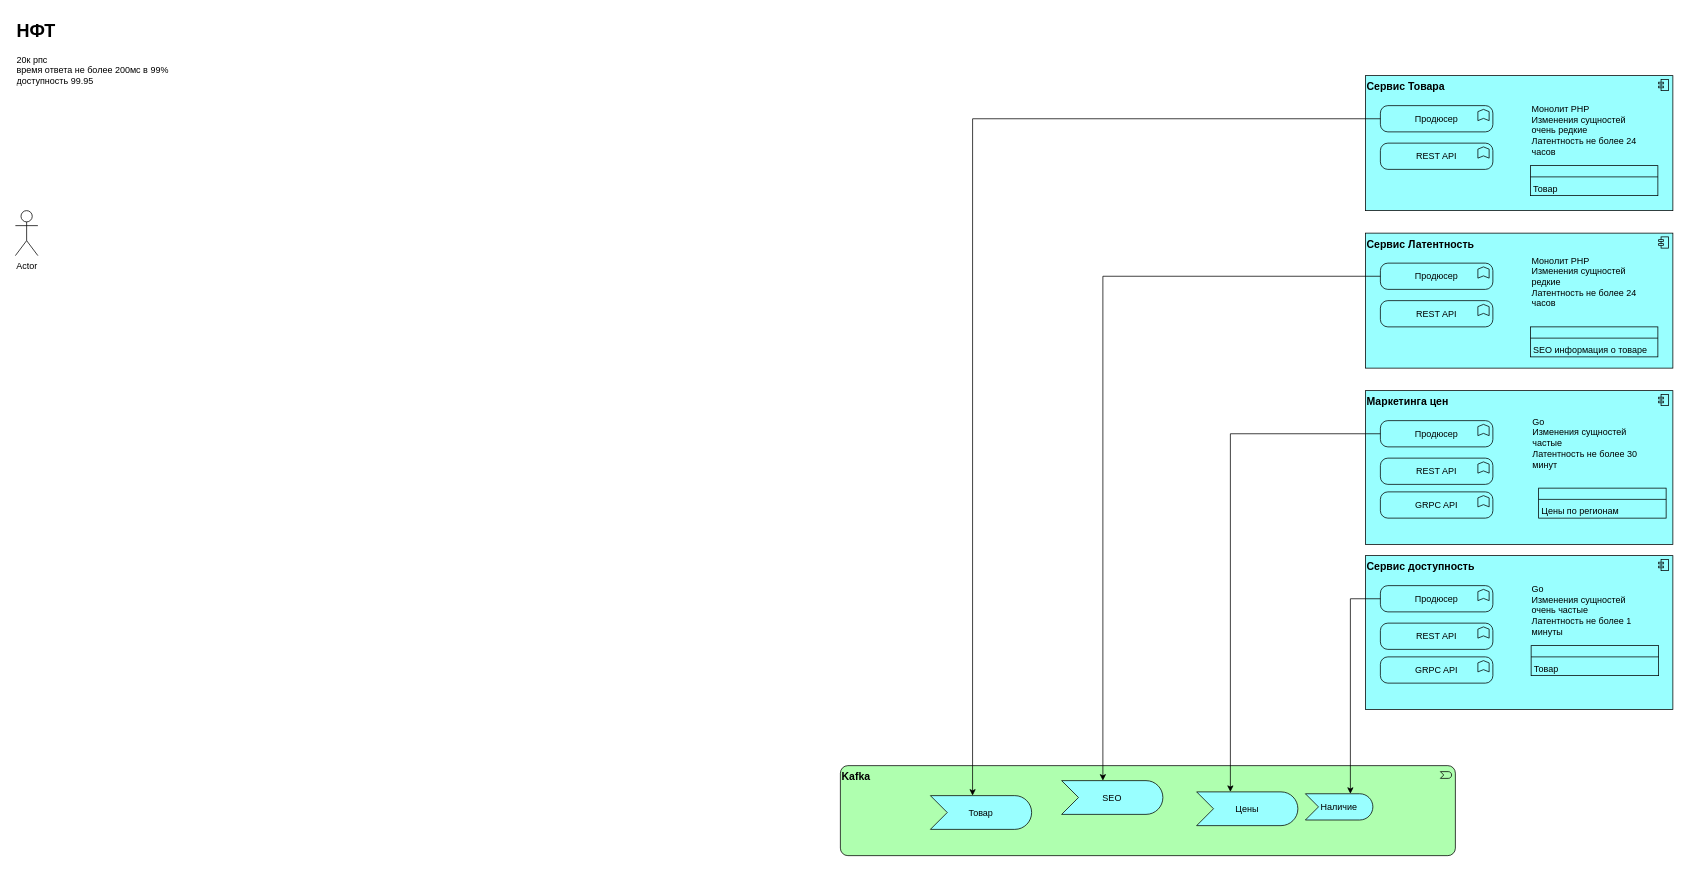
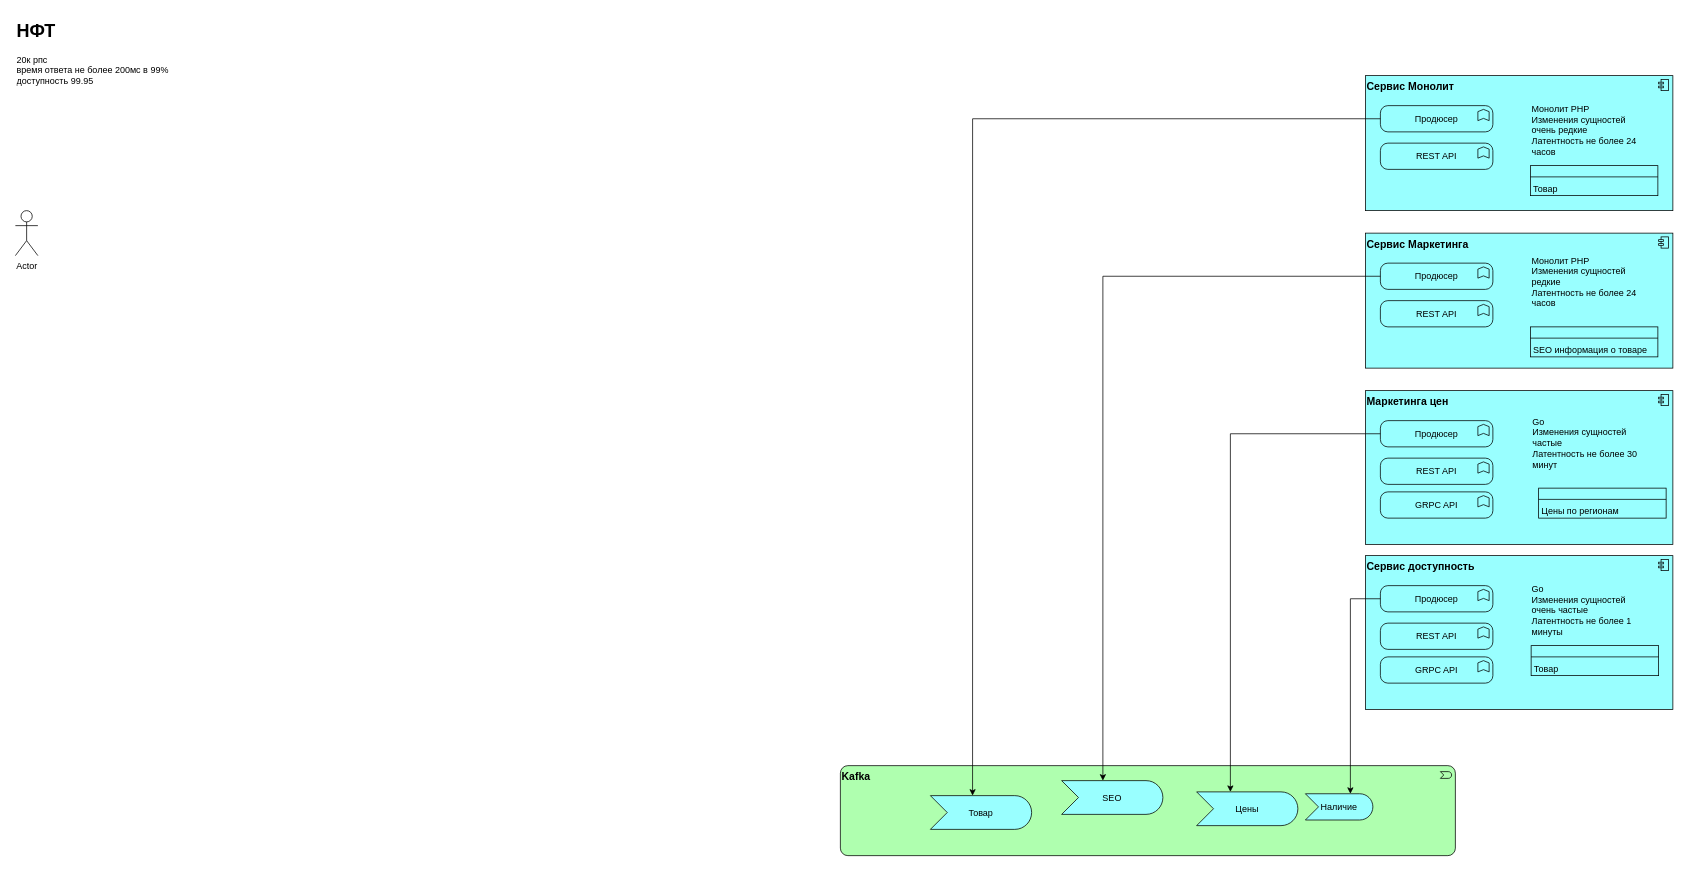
  <mxCell id="0" />
  <mxCell id="1" parent="0" />
  <mxCell id="2" value="Kafka" style="html=1;outlineConnect=0;whiteSpace=wrap;fillColor=#AFFFAF;shape=mxgraph.archimate3.application;appType=event;archiType=rounded;fontSize=14;fontStyle=1;align=left;verticalAlign=top;" parent="1" vertex="1"><mxGeometry x="1120" y="1020" width="820" height="120" as="geometry" /></mxCell>
  <mxCell id="3" value="" style="group" parent="1" vertex="1" connectable="0"><mxGeometry x="1820" y="100" width="410" height="180" as="geometry" /></mxCell>
- <mxCell id="4" value="Сервис Товара" style="html=1;outlineConnect=0;whiteSpace=wrap;fillColor=#99ffff;shape=mxgraph.archimate3.application;appType=comp;archiType=square;verticalAlign=top;align=left;fontStyle=1;fontSize=14;" parent="3" vertex="1"><mxGeometry width="410" height="180" as="geometry" /></mxCell>
+ <mxCell id="4" value="Сервис Монолит" style="html=1;outlineConnect=0;whiteSpace=wrap;fillColor=#99ffff;shape=mxgraph.archimate3.application;appType=comp;archiType=square;verticalAlign=top;align=left;fontStyle=1;fontSize=14;" parent="3" vertex="1"><mxGeometry width="410" height="180" as="geometry" /></mxCell>
  <mxCell id="5" value="Продюсер" style="html=1;outlineConnect=0;whiteSpace=wrap;fillColor=#99ffff;shape=mxgraph.archimate3.application;appType=func;archiType=rounded;" parent="3" vertex="1"><mxGeometry x="20" y="40" width="150" height="35" as="geometry" /></mxCell>
  <mxCell id="6" value="REST API" style="html=1;outlineConnect=0;whiteSpace=wrap;fillColor=#99ffff;shape=mxgraph.archimate3.application;appType=func;archiType=rounded;" parent="3" vertex="1"><mxGeometry x="20" y="90" width="150" height="35" as="geometry" /></mxCell>
  <mxCell id="7" value="&lt;table cellpadding=&quot;0&quot; cellspacing=&quot;0&quot; style=&quot;font-size:1em;width:100%;height:100%;&quot;&gt;&lt;tbody&gt;&lt;tr style=&quot;height:20px;&quot;&gt;&lt;td align=&quot;center&quot;&gt;&lt;/td&gt;&lt;/tr&gt;&lt;tr&gt;&lt;td align=&quot;left&quot; valign=&quot;top&quot; style=&quot;padding:4px;&quot;&gt;Товар&lt;/td&gt;&lt;/tr&gt;&lt;/tbody&gt;&lt;/table&gt;" style="html=1;outlineConnect=0;whiteSpace=wrap;fillColor=#99ffff;shape=mxgraph.archimate3.businessObject;overflow=fill;" parent="3" vertex="1"><mxGeometry x="220" y="120" width="170" height="40" as="geometry" /></mxCell>
  <mxCell id="8" value="&lt;div style=&quot;&quot;&gt;&lt;span style=&quot;background-color: initial;&quot;&gt;Монолит PHP&lt;/span&gt;&lt;/div&gt;&lt;div style=&quot;&quot;&gt;&lt;span style=&quot;background-color: initial;&quot;&gt;Изменения сущностей очень редкие&lt;/span&gt;&lt;/div&gt;&lt;div style=&quot;&quot;&gt;Латентность не более 24 часов&lt;span style=&quot;background-color: initial;&quot;&gt;&lt;br&gt;&lt;/span&gt;&lt;/div&gt;" style="text;html=1;align=left;verticalAlign=middle;whiteSpace=wrap;rounded=0;" parent="3" vertex="1"><mxGeometry x="220" y="35" width="150" height="75" as="geometry" /></mxCell>
  <mxCell id="9" value="" style="group" parent="1" vertex="1" connectable="0"><mxGeometry x="1820" y="740" width="410" height="205" as="geometry" /></mxCell>
  <mxCell id="10" value="Сервис доступность" style="html=1;outlineConnect=0;whiteSpace=wrap;fillColor=#99ffff;shape=mxgraph.archimate3.application;appType=comp;archiType=square;verticalAlign=top;align=left;fontStyle=1;fontSize=14;" parent="9" vertex="1"><mxGeometry width="410" height="205" as="geometry" /></mxCell>
  <mxCell id="11" value="Продюсер" style="html=1;outlineConnect=0;whiteSpace=wrap;fillColor=#99ffff;shape=mxgraph.archimate3.application;appType=func;archiType=rounded;" parent="9" vertex="1"><mxGeometry x="20" y="40" width="150" height="35" as="geometry" /></mxCell>
  <mxCell id="12" value="REST API" style="html=1;outlineConnect=0;whiteSpace=wrap;fillColor=#99ffff;shape=mxgraph.archimate3.application;appType=func;archiType=rounded;" parent="9" vertex="1"><mxGeometry x="20" y="90" width="150" height="35" as="geometry" /></mxCell>
  <mxCell id="13" value="&lt;table cellpadding=&quot;0&quot; cellspacing=&quot;0&quot; style=&quot;font-size:1em;width:100%;height:100%;&quot;&gt;&lt;tbody&gt;&lt;tr style=&quot;height:20px;&quot;&gt;&lt;td align=&quot;center&quot;&gt;&lt;/td&gt;&lt;/tr&gt;&lt;tr&gt;&lt;td align=&quot;left&quot; valign=&quot;top&quot; style=&quot;padding:4px;&quot;&gt;Товар&lt;/td&gt;&lt;/tr&gt;&lt;/tbody&gt;&lt;/table&gt;" style="html=1;outlineConnect=0;whiteSpace=wrap;fillColor=#99ffff;shape=mxgraph.archimate3.businessObject;overflow=fill;" parent="9" vertex="1"><mxGeometry x="221" y="120" width="170" height="40" as="geometry" /></mxCell>
  <mxCell id="14" value="&lt;div style=&quot;&quot;&gt;Go&lt;/div&gt;&lt;div style=&quot;&quot;&gt;Изменения сущностей очень частые&lt;br&gt;Латентность не более 1 минуты&lt;/div&gt;" style="text;html=1;align=left;verticalAlign=middle;whiteSpace=wrap;rounded=0;" parent="9" vertex="1"><mxGeometry x="220" y="35" width="160" height="75" as="geometry" /></mxCell>
  <mxCell id="15" value="GRPC API" style="html=1;outlineConnect=0;whiteSpace=wrap;fillColor=#99ffff;shape=mxgraph.archimate3.application;appType=func;archiType=rounded;" parent="9" vertex="1"><mxGeometry x="20" y="135" width="150" height="35" as="geometry" /></mxCell>
  <mxCell id="16" value="" style="group" parent="1" vertex="1" connectable="0"><mxGeometry x="1820" y="310" width="410" height="180" as="geometry" /></mxCell>
- <mxCell id="17" value="Сервис Латентность" style="html=1;outlineConnect=0;whiteSpace=wrap;fillColor=#99ffff;shape=mxgraph.archimate3.application;appType=comp;archiType=square;verticalAlign=top;align=left;fontStyle=1;fontSize=14;" parent="16" vertex="1"><mxGeometry width="410" height="180" as="geometry" /></mxCell>
+ <mxCell id="17" value="Сервис Маркетинга" style="html=1;outlineConnect=0;whiteSpace=wrap;fillColor=#99ffff;shape=mxgraph.archimate3.application;appType=comp;archiType=square;verticalAlign=top;align=left;fontStyle=1;fontSize=14;" parent="16" vertex="1"><mxGeometry width="410" height="180" as="geometry" /></mxCell>
  <mxCell id="18" value="Продюсер" style="html=1;outlineConnect=0;whiteSpace=wrap;fillColor=#99ffff;shape=mxgraph.archimate3.application;appType=func;archiType=rounded;" parent="16" vertex="1"><mxGeometry x="20" y="40" width="150" height="35" as="geometry" /></mxCell>
  <mxCell id="19" value="REST API" style="html=1;outlineConnect=0;whiteSpace=wrap;fillColor=#99ffff;shape=mxgraph.archimate3.application;appType=func;archiType=rounded;" parent="16" vertex="1"><mxGeometry x="20" y="90" width="150" height="35" as="geometry" /></mxCell>
  <mxCell id="20" value="&lt;table cellpadding=&quot;0&quot; cellspacing=&quot;0&quot; style=&quot;font-size:1em;width:100%;height:100%;&quot;&gt;&lt;tbody&gt;&lt;tr style=&quot;height:20px;&quot;&gt;&lt;td align=&quot;center&quot;&gt;&lt;/td&gt;&lt;/tr&gt;&lt;tr&gt;&lt;td align=&quot;left&quot; valign=&quot;top&quot; style=&quot;padding:4px;&quot;&gt;SEO информация о товаре&lt;/td&gt;&lt;/tr&gt;&lt;/tbody&gt;&lt;/table&gt;" style="html=1;outlineConnect=0;whiteSpace=wrap;fillColor=#99ffff;shape=mxgraph.archimate3.businessObject;overflow=fill;" parent="16" vertex="1"><mxGeometry x="220" y="125" width="170" height="40" as="geometry" /></mxCell>
  <mxCell id="21" value="&lt;div style=&quot;&quot;&gt;&lt;span style=&quot;background-color: initial;&quot;&gt;Монолит PHP&lt;/span&gt;&lt;/div&gt;&lt;div style=&quot;&quot;&gt;&lt;span style=&quot;background-color: initial;&quot;&gt;Изменения сущностей редкие&lt;/span&gt;&lt;/div&gt;&lt;div style=&quot;&quot;&gt;&lt;span style=&quot;background-color: initial;&quot;&gt;Латентность не более 24 часов&lt;/span&gt;&lt;/div&gt;" style="text;html=1;align=left;verticalAlign=middle;whiteSpace=wrap;rounded=0;" parent="16" vertex="1"><mxGeometry x="220" y="30" width="150" height="70" as="geometry" /></mxCell>
  <mxCell id="22" value="" style="group" parent="1" vertex="1" connectable="0"><mxGeometry x="1820" y="520" width="410" height="205" as="geometry" /></mxCell>
  <mxCell id="23" value="Маркетинга цен" style="html=1;outlineConnect=0;whiteSpace=wrap;fillColor=#99ffff;shape=mxgraph.archimate3.application;appType=comp;archiType=square;verticalAlign=top;align=left;fontStyle=1;fontSize=14;" parent="22" vertex="1"><mxGeometry width="410" height="205" as="geometry" /></mxCell>
  <mxCell id="24" value="Продюсер" style="html=1;outlineConnect=0;whiteSpace=wrap;fillColor=#99ffff;shape=mxgraph.archimate3.application;appType=func;archiType=rounded;" parent="22" vertex="1"><mxGeometry x="20" y="40" width="150" height="35" as="geometry" /></mxCell>
  <mxCell id="25" value="REST API" style="html=1;outlineConnect=0;whiteSpace=wrap;fillColor=#99ffff;shape=mxgraph.archimate3.application;appType=func;archiType=rounded;" parent="22" vertex="1"><mxGeometry x="20" y="90" width="150" height="35" as="geometry" /></mxCell>
  <mxCell id="26" value="&lt;table cellpadding=&quot;0&quot; cellspacing=&quot;0&quot; style=&quot;font-size:1em;width:100%;height:100%;&quot;&gt;&lt;tbody&gt;&lt;tr style=&quot;height:20px;&quot;&gt;&lt;td align=&quot;center&quot;&gt;&lt;/td&gt;&lt;/tr&gt;&lt;tr&gt;&lt;td align=&quot;left&quot; valign=&quot;top&quot; style=&quot;padding:4px;&quot;&gt;Цены по регионам&lt;/td&gt;&lt;/tr&gt;&lt;/tbody&gt;&lt;/table&gt;" style="html=1;outlineConnect=0;whiteSpace=wrap;fillColor=#99ffff;shape=mxgraph.archimate3.businessObject;overflow=fill;" parent="22" vertex="1"><mxGeometry x="231" y="130" width="170" height="40" as="geometry" /></mxCell>
  <mxCell id="27" value="&lt;div style=&quot;&quot;&gt;Go&lt;/div&gt;&lt;div style=&quot;&quot;&gt;Изменения сущностей частые&lt;/div&gt;&lt;div style=&quot;&quot;&gt;Латентность не более 30 минут&lt;/div&gt;" style="text;html=1;align=left;verticalAlign=middle;whiteSpace=wrap;rounded=0;" parent="22" vertex="1"><mxGeometry x="221" y="35" width="150" height="70" as="geometry" /></mxCell>
  <mxCell id="28" value="GRPC API" style="html=1;outlineConnect=0;whiteSpace=wrap;fillColor=#99ffff;shape=mxgraph.archimate3.application;appType=func;archiType=rounded;" parent="22" vertex="1"><mxGeometry x="20" y="135" width="150" height="35" as="geometry" /></mxCell>
  <mxCell id="29" value="Товар" style="html=1;outlineConnect=0;whiteSpace=wrap;fillColor=#99ffff;shape=mxgraph.archimate3.event;" parent="1" vertex="1"><mxGeometry x="1240" y="1060" width="135" height="45" as="geometry" /></mxCell>
  <mxCell id="30" value="SEO" style="html=1;outlineConnect=0;whiteSpace=wrap;fillColor=#99ffff;shape=mxgraph.archimate3.event;" parent="1" vertex="1"><mxGeometry x="1415" y="1040" width="135" height="45" as="geometry" /></mxCell>
  <mxCell id="31" value="Цены" style="html=1;outlineConnect=0;whiteSpace=wrap;fillColor=#99ffff;shape=mxgraph.archimate3.event;" parent="1" vertex="1"><mxGeometry x="1595" y="1055" width="135" height="45" as="geometry" /></mxCell>
  <mxCell id="32" value="Наличие" style="html=1;outlineConnect=0;whiteSpace=wrap;fillColor=#99ffff;shape=mxgraph.archimate3.event;" parent="1" vertex="1"><mxGeometry x="1740" y="1057.5" width="90" height="35" as="geometry" /></mxCell>
  <mxCell id="33" style="edgeStyle=orthogonalEdgeStyle;rounded=0;orthogonalLoop=1;jettySize=auto;html=1;entryX=0;entryY=0;entryDx=56.25;entryDy=0;entryPerimeter=0;" parent="1" source="5" target="29" edge="1"><mxGeometry relative="1" as="geometry"><Array as="points"><mxPoint x="1296" y="158" /></Array></mxGeometry></mxCell>
  <mxCell id="34" style="edgeStyle=orthogonalEdgeStyle;rounded=0;orthogonalLoop=1;jettySize=auto;html=1;" parent="1" source="18" target="30" edge="1"><mxGeometry relative="1" as="geometry"><Array as="points"><mxPoint x="1470" y="368" /></Array></mxGeometry></mxCell>
  <mxCell id="35" style="edgeStyle=orthogonalEdgeStyle;rounded=0;orthogonalLoop=1;jettySize=auto;html=1;" parent="1" source="24" target="31" edge="1"><mxGeometry relative="1" as="geometry"><Array as="points"><mxPoint x="1640" y="578" /></Array></mxGeometry></mxCell>
  <mxCell id="36" style="edgeStyle=orthogonalEdgeStyle;rounded=0;orthogonalLoop=1;jettySize=auto;html=1;" parent="1" source="11" target="32" edge="1"><mxGeometry relative="1" as="geometry"><Array as="points"><mxPoint x="1800" y="798" /></Array></mxGeometry></mxCell>
  <mxCell id="37" value="Actor" style="shape=umlActor;verticalLabelPosition=bottom;verticalAlign=top;html=1;outlineConnect=0;" parent="1" vertex="1"><mxGeometry x="20" y="280" width="30" height="60" as="geometry" /></mxCell>
  <mxCell id="38" value="&lt;h1 style=&quot;margin-top: 0px;&quot;&gt;НФТ&lt;/h1&gt;&lt;span style=&quot;background-color: initial;&quot;&gt;20к рпс&lt;/span&gt;&lt;br&gt;&lt;span style=&quot;background-color: initial;&quot;&gt;время ответа не более 200мс в 99%&lt;br&gt;&lt;/span&gt;&lt;span style=&quot;background-color: initial;&quot;&gt;доступность 99.95&lt;/span&gt;" style="text;html=1;whiteSpace=wrap;overflow=hidden;rounded=0;" parent="1" vertex="1"><mxGeometry x="20" y="20" width="240" height="120" as="geometry" /></mxCell>
